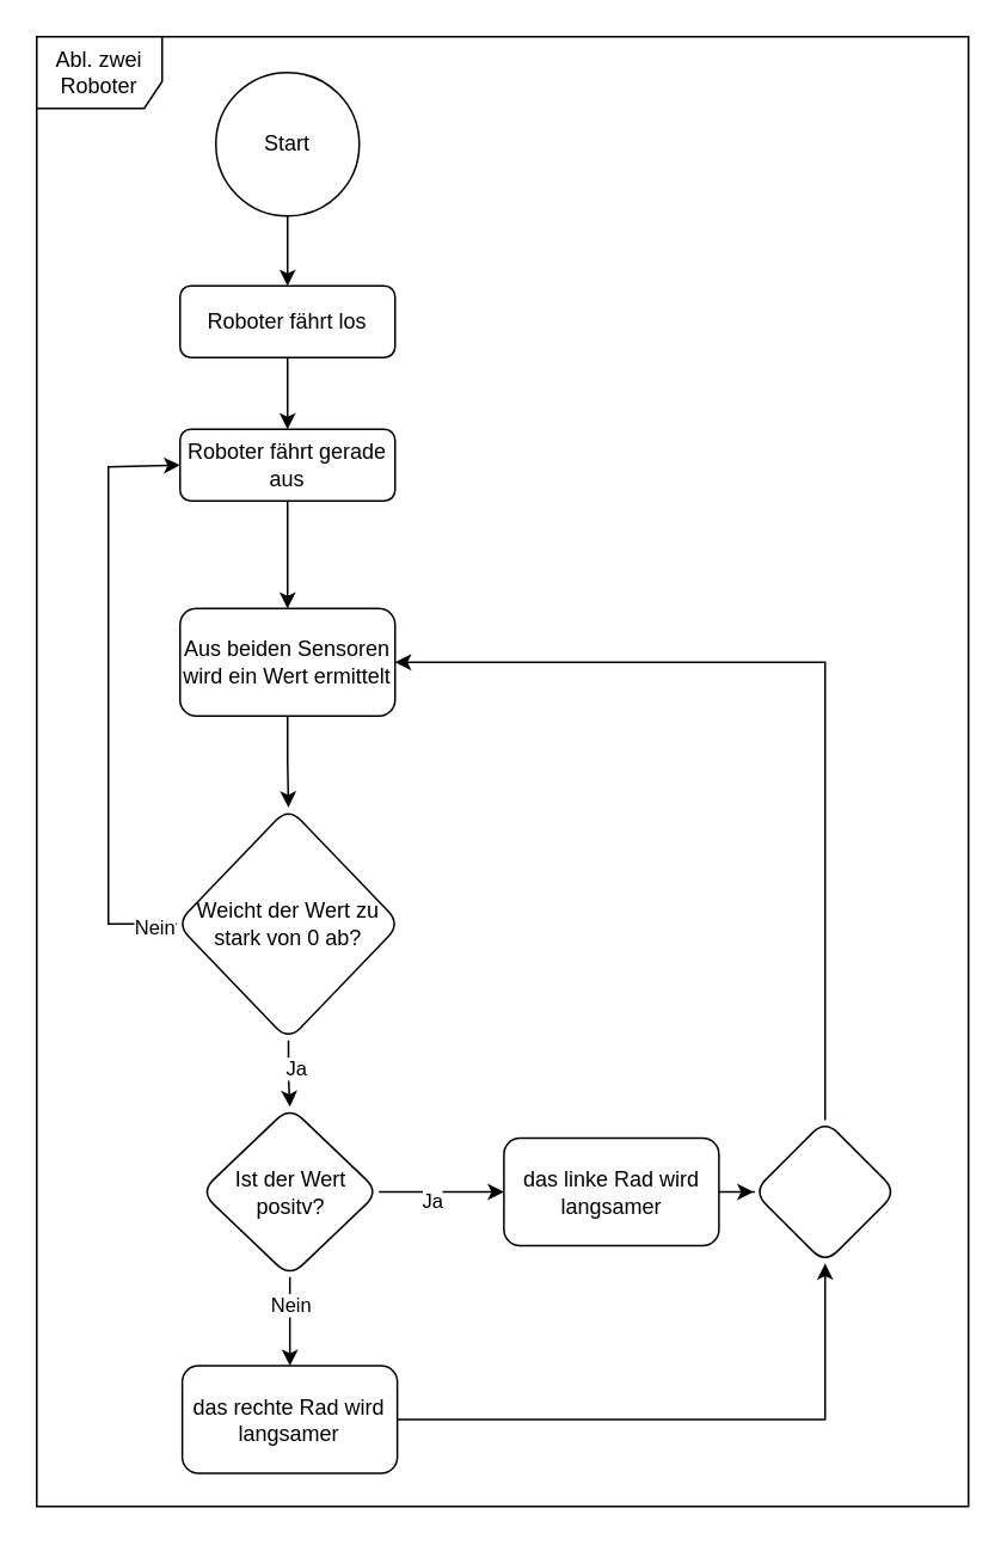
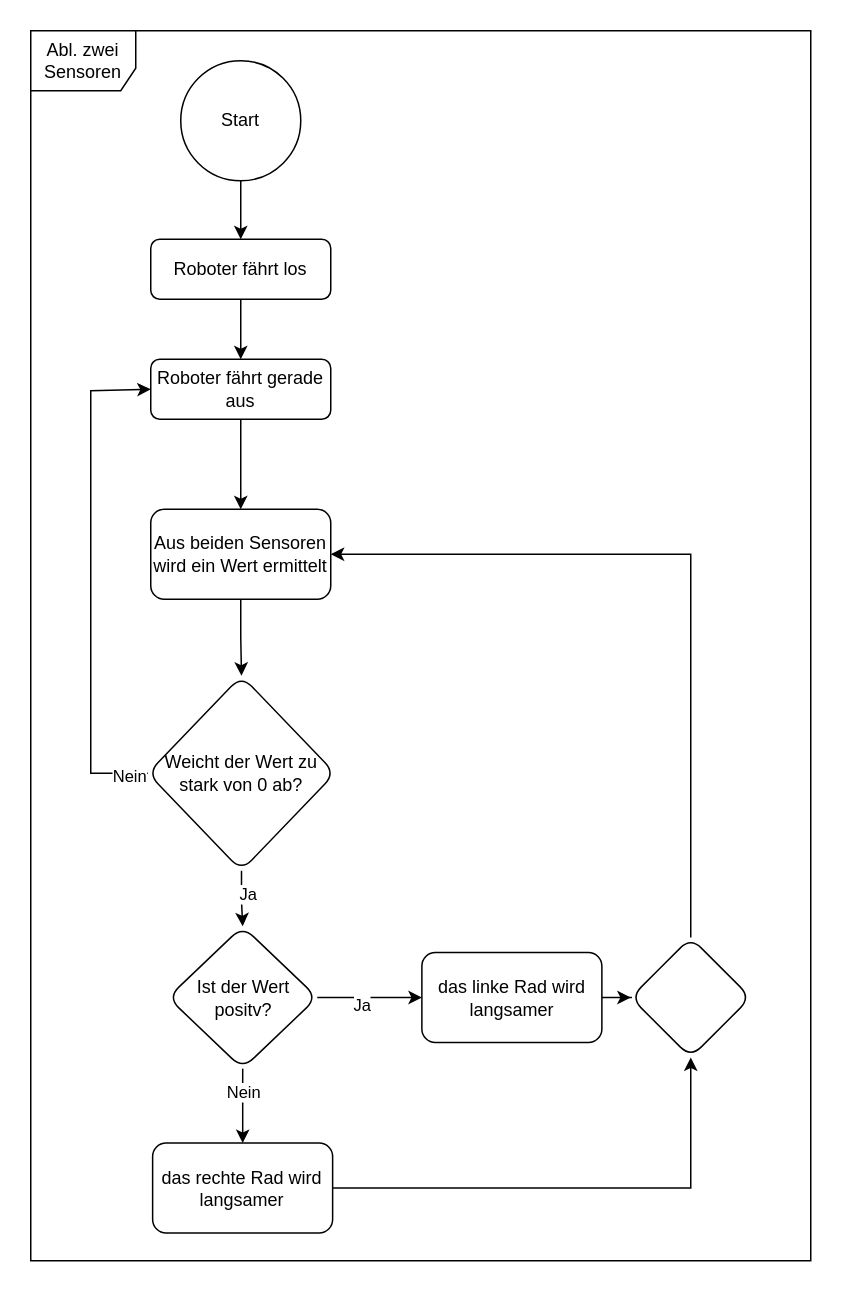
  <mxCell id="0" />
  <mxCell id="1" parent="0" />
  <mxCell id="2" value="" style="edgeStyle=orthogonalEdgeStyle;rounded=0;orthogonalLoop=1;jettySize=auto;html=1;" parent="1" source="3" target="5" edge="1"><mxGeometry relative="1" as="geometry" /></mxCell>
  <mxCell id="3" value="Roboter fährt los" style="rounded=1;whiteSpace=wrap;html=1;fontSize=12;glass=0;strokeWidth=1;shadow=0;" parent="1" vertex="1"><mxGeometry x="100" y="159" width="120" height="40" as="geometry" /></mxCell>
  <mxCell id="4" value="" style="edgeStyle=orthogonalEdgeStyle;rounded=0;orthogonalLoop=1;jettySize=auto;html=1;" edge="1" parent="1" source="5" target="7"><mxGeometry relative="1" as="geometry" /></mxCell>
  <mxCell id="5" value="Roboter fährt gerade aus" style="rounded=1;whiteSpace=wrap;html=1;fontSize=12;glass=0;strokeWidth=1;shadow=0;" parent="1" vertex="1"><mxGeometry x="100" y="239" width="120" height="40" as="geometry" /></mxCell>
  <mxCell id="6" value="" style="edgeStyle=orthogonalEdgeStyle;rounded=0;orthogonalLoop=1;jettySize=auto;html=1;" edge="1" parent="1" source="7" target="12"><mxGeometry relative="1" as="geometry" /></mxCell>
  <mxCell id="7" value="Aus beiden Sensoren wird ein Wert ermittelt" style="whiteSpace=wrap;html=1;rounded=1;glass=0;strokeWidth=1;shadow=0;" vertex="1" parent="1"><mxGeometry x="100" y="339" width="120" height="60" as="geometry" /></mxCell>
  <mxCell id="8" value="" style="edgeStyle=orthogonalEdgeStyle;rounded=0;orthogonalLoop=1;jettySize=auto;html=1;" edge="1" parent="1" source="12" target="17"><mxGeometry relative="1" as="geometry" /></mxCell>
  <mxCell id="9" value="Ja" style="edgeLabel;html=1;align=center;verticalAlign=middle;resizable=0;points=[];" vertex="1" connectable="0" parent="8"><mxGeometry x="-0.188" y="4" relative="1" as="geometry"><mxPoint as="offset" /></mxGeometry></mxCell>
  <mxCell id="10" style="edgeStyle=orthogonalEdgeStyle;rounded=0;orthogonalLoop=1;jettySize=auto;html=1;exitX=0;exitY=0.5;exitDx=0;exitDy=0;entryX=0;entryY=0.5;entryDx=0;entryDy=0;" edge="1" parent="1" source="12" target="5"><mxGeometry relative="1" as="geometry"><Array as="points"><mxPoint x="60" y="515" /><mxPoint x="60" y="260" /></Array></mxGeometry></mxCell>
  <mxCell id="11" value="Nein" style="edgeLabel;html=1;align=center;verticalAlign=middle;resizable=0;points=[];" vertex="1" connectable="0" parent="10"><mxGeometry x="-0.92" y="1" relative="1" as="geometry"><mxPoint as="offset" /></mxGeometry></mxCell>
  <mxCell id="12" value="Weicht der Wert zu stark von 0 ab?" style="rhombus;whiteSpace=wrap;html=1;rounded=1;glass=0;strokeWidth=1;shadow=0;" vertex="1" parent="1"><mxGeometry x="98" y="450" width="125" height="130" as="geometry" /></mxCell>
  <mxCell id="13" value="" style="edgeStyle=orthogonalEdgeStyle;rounded=0;orthogonalLoop=1;jettySize=auto;html=1;" edge="1" parent="1" source="17" target="19"><mxGeometry relative="1" as="geometry" /></mxCell>
  <mxCell id="14" value="Ja" style="edgeLabel;html=1;align=center;verticalAlign=middle;resizable=0;points=[];" vertex="1" connectable="0" parent="13"><mxGeometry x="-0.169" y="-4" relative="1" as="geometry"><mxPoint y="1" as="offset" /></mxGeometry></mxCell>
  <mxCell id="15" value="" style="edgeStyle=orthogonalEdgeStyle;rounded=0;orthogonalLoop=1;jettySize=auto;html=1;" edge="1" parent="1" source="17" target="21"><mxGeometry relative="1" as="geometry" /></mxCell>
  <mxCell id="16" value="Nein" style="edgeLabel;html=1;align=center;verticalAlign=middle;resizable=0;points=[];" vertex="1" connectable="0" parent="15"><mxGeometry x="-0.343" relative="1" as="geometry"><mxPoint as="offset" /></mxGeometry></mxCell>
  <mxCell id="17" value="Ist der Wert positv?" style="rhombus;whiteSpace=wrap;html=1;rounded=1;glass=0;strokeWidth=1;shadow=0;" vertex="1" parent="1"><mxGeometry x="111.5" y="617" width="99.5" height="95" as="geometry" /></mxCell>
  <mxCell id="18" value="" style="edgeStyle=orthogonalEdgeStyle;rounded=0;orthogonalLoop=1;jettySize=auto;html=1;" edge="1" parent="1" source="19" target="23"><mxGeometry relative="1" as="geometry" /></mxCell>
  <mxCell id="19" value="das linke Rad wird langsamer" style="whiteSpace=wrap;html=1;rounded=1;glass=0;strokeWidth=1;shadow=0;" vertex="1" parent="1"><mxGeometry x="280.75" y="634.5" width="120" height="60" as="geometry" /></mxCell>
  <mxCell id="20" style="edgeStyle=orthogonalEdgeStyle;rounded=0;orthogonalLoop=1;jettySize=auto;html=1;exitX=1;exitY=0.5;exitDx=0;exitDy=0;entryX=0.5;entryY=1;entryDx=0;entryDy=0;" edge="1" parent="1" source="21" target="23"><mxGeometry relative="1" as="geometry" /></mxCell>
  <mxCell id="21" value="das rechte Rad wird langsamer" style="whiteSpace=wrap;html=1;rounded=1;glass=0;strokeWidth=1;shadow=0;" vertex="1" parent="1"><mxGeometry x="101.25" y="761.5" width="120" height="60" as="geometry" /></mxCell>
  <mxCell id="22" style="edgeStyle=orthogonalEdgeStyle;rounded=0;orthogonalLoop=1;jettySize=auto;html=1;exitX=0.5;exitY=0;exitDx=0;exitDy=0;entryX=1;entryY=0.5;entryDx=0;entryDy=0;" edge="1" parent="1" source="23" target="7"><mxGeometry relative="1" as="geometry" /></mxCell>
  <mxCell id="23" value="" style="rhombus;whiteSpace=wrap;html=1;rounded=1;glass=0;strokeWidth=1;shadow=0;" vertex="1" parent="1"><mxGeometry x="420" y="624.5" width="80" height="80" as="geometry" /></mxCell>
  <mxCell id="24" style="edgeStyle=orthogonalEdgeStyle;rounded=0;orthogonalLoop=1;jettySize=auto;html=1;exitX=0.5;exitY=1;exitDx=0;exitDy=0;" edge="1" parent="1" source="25" target="3"><mxGeometry relative="1" as="geometry" /></mxCell>
  <mxCell id="25" value="Start" style="ellipse;whiteSpace=wrap;html=1;aspect=fixed;" vertex="1" parent="1"><mxGeometry x="120" y="40" width="80" height="80" as="geometry" /></mxCell>
- <mxCell id="26" value="Abl. zwei Roboter" style="shape=umlFrame;whiteSpace=wrap;html=1;pointerEvents=0;width=70;height=40;" vertex="1" parent="1"><mxGeometry x="20" y="20" width="520" height="820" as="geometry" /></mxCell>
+ <mxCell id="26" value="Abl. zwei Sensoren" style="shape=umlFrame;whiteSpace=wrap;html=1;pointerEvents=0;width=70;height=40;" vertex="1" parent="1"><mxGeometry x="20" y="20" width="520" height="820" as="geometry" /></mxCell>
